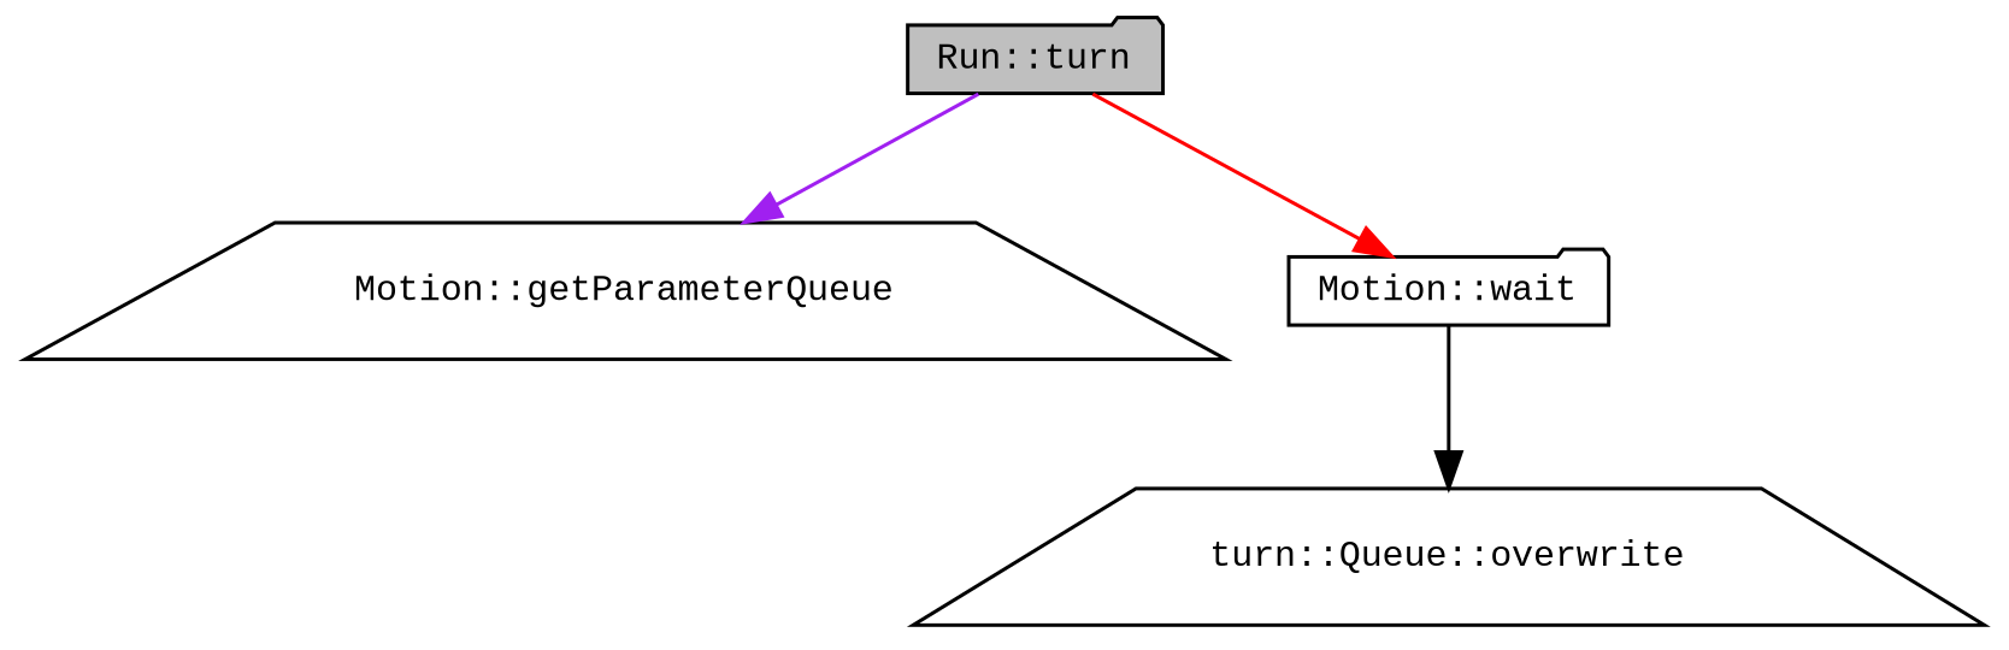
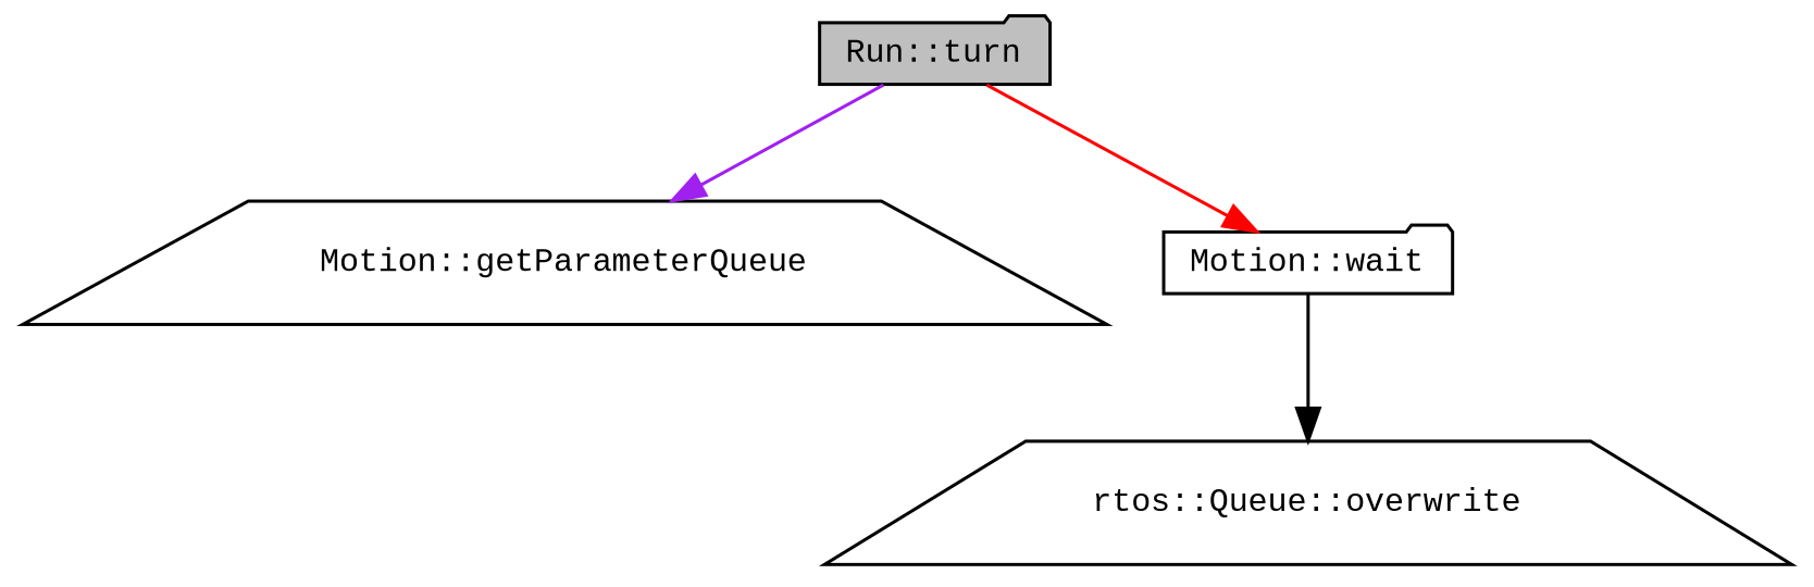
  digraph {
    fontname="Liberation Mono"
    rankdir=TB
    node [color=black fillcolor=white fontname="Liberation Mono" fontsize=10 shape=folder style=filled]
    edge [fontname="Liberation Mono" fontsize=10 labelfontname=Helvetica labelfontsize=10 style=solid]
    n1 [fillcolor=grey75 fontcolor=black height=0.2 label="Run::turn" width=0.4]
    n2 [height=0.2 label="Motion::getParameterQueue" shape=trapezium width=0.4]
    n3 [height=0.2 label="Motion::wait" width=0.4]
-   n4 [height=0.2 label="turn::Queue::overwrite" shape=trapezium width=0.4]
+   n4 [height=0.2 label="rtos::Queue::overwrite" shape=trapezium width=0.4]
    n1 -> n2 [color=purple]
    n1 -> n3 [color=red]
    n3 -> n4 [color=black]
  }
